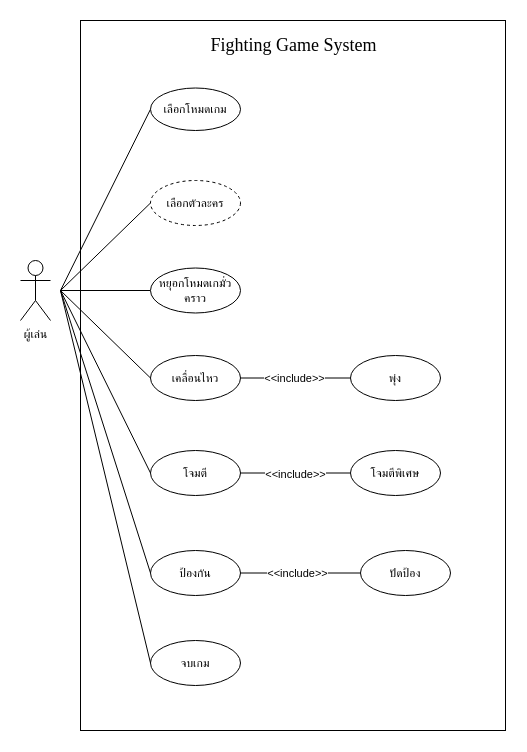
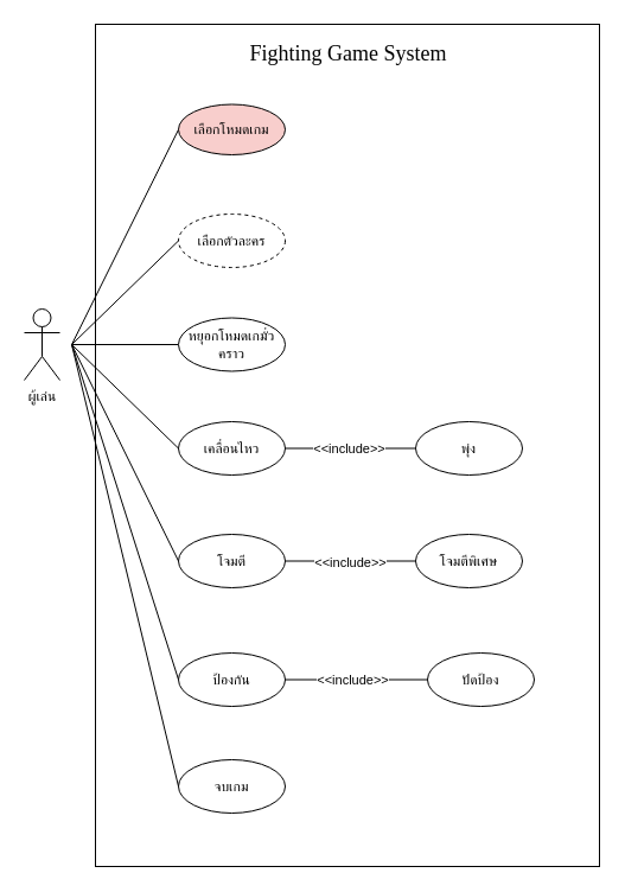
  <mxCell id="0" />
  <mxCell id="1" parent="0" />
  <mxCell id="2" value="" style="rounded=0;whiteSpace=wrap;html=1;" parent="1" vertex="1"><mxGeometry x="80" y="20" width="425" height="710" as="geometry" /></mxCell>
  <mxCell id="3" style="rounded=0;orthogonalLoop=1;jettySize=auto;html=1;entryX=0;entryY=0.5;entryDx=0;entryDy=0;endArrow=none;startFill=0;" edge="1" parent="1" target="30"><mxGeometry relative="1" as="geometry"><mxPoint x="60" y="290" as="sourcePoint" /></mxGeometry></mxCell>
  <mxCell id="4" value="ผู้เล่น" style="shape=umlActor;verticalLabelPosition=bottom;verticalAlign=top;html=1;outlineConnect=0;" parent="1" vertex="1"><mxGeometry x="20" y="260" width="30" height="60" as="geometry" /></mxCell>
  <mxCell id="5" style="rounded=0;orthogonalLoop=1;jettySize=auto;html=1;entryX=0;entryY=0.5;entryDx=0;entryDy=0;endArrow=none;startFill=0;" parent="1" target="7" edge="1"><mxGeometry relative="1" as="geometry"><mxPoint x="60" y="290" as="sourcePoint" /></mxGeometry></mxCell>
  <mxCell id="6" style="rounded=0;orthogonalLoop=1;jettySize=auto;html=1;entryX=0;entryY=0.5;entryDx=0;entryDy=0;endArrow=none;startFill=0;" parent="1" target="8" edge="1"><mxGeometry relative="1" as="geometry"><mxPoint x="60" y="290" as="sourcePoint" /></mxGeometry></mxCell>
- <mxCell id="7" value="เลือกโหมดเกม" style="ellipse;whiteSpace=wrap;html=1;" parent="1" vertex="1"><mxGeometry x="150" y="87.5" width="90" height="42.5" as="geometry" /></mxCell>
+ <mxCell id="7" value="เลือกโหมดเกม" style="ellipse;whiteSpace=wrap;html=1;fillColor=#f8cecc;" parent="1" vertex="1"><mxGeometry x="150" y="87.5" width="90" height="42.5" as="geometry" /></mxCell>
  <mxCell id="8" value="เลือกตัวละคร" style="ellipse;whiteSpace=wrap;html=1;dashed=1;" parent="1" vertex="1"><mxGeometry x="150" y="180" width="90" height="45" as="geometry" /></mxCell>
  <mxCell id="9" style="rounded=0;orthogonalLoop=1;jettySize=auto;html=1;entryX=0;entryY=0.5;entryDx=0;entryDy=0;endArrow=none;startFill=0;" parent="1" target="25" edge="1"><mxGeometry relative="1" as="geometry"><mxPoint x="60" y="290" as="sourcePoint" /></mxGeometry></mxCell>
  <mxCell id="10" style="rounded=0;orthogonalLoop=1;jettySize=auto;html=1;entryX=0;entryY=0.5;entryDx=0;entryDy=0;endArrow=none;startFill=0;" parent="1" target="22" edge="1"><mxGeometry relative="1" as="geometry"><mxPoint x="60" y="290" as="sourcePoint" /></mxGeometry></mxCell>
  <mxCell id="11" style="rounded=0;orthogonalLoop=1;jettySize=auto;html=1;entryX=0;entryY=0.5;entryDx=0;entryDy=0;endArrow=none;startFill=0;" parent="1" target="15" edge="1"><mxGeometry relative="1" as="geometry"><mxPoint x="60" y="290" as="sourcePoint" /></mxGeometry></mxCell>
  <mxCell id="12" style="rounded=0;orthogonalLoop=1;jettySize=auto;html=1;entryX=0;entryY=0.5;entryDx=0;entryDy=0;endArrow=none;startFill=0;" parent="1" target="16" edge="1"><mxGeometry relative="1" as="geometry"><mxPoint x="60" y="290" as="sourcePoint" /></mxGeometry></mxCell>
  <mxCell id="13" style="edgeStyle=orthogonalEdgeStyle;rounded=0;orthogonalLoop=1;jettySize=auto;html=1;endArrow=none;startFill=0;" parent="1" source="15" target="28" edge="1"><mxGeometry relative="1" as="geometry" /></mxCell>
  <mxCell id="14" value="&amp;lt;&amp;lt;include&amp;gt;&amp;gt;" style="edgeLabel;html=1;align=center;verticalAlign=middle;resizable=0;points=[];" parent="13" vertex="1" connectable="0"><mxGeometry x="-0.059" relative="1" as="geometry"><mxPoint as="offset" /></mxGeometry></mxCell>
  <mxCell id="15" value="ป้องกัน" style="ellipse;whiteSpace=wrap;html=1;" parent="1" vertex="1"><mxGeometry x="150" y="550" width="90" height="45" as="geometry" /></mxCell>
  <mxCell id="16" value="หยุอกโหมดเกมั่วคราว" style="ellipse;whiteSpace=wrap;html=1;" parent="1" vertex="1"><mxGeometry x="150" y="267.5" width="90" height="45" as="geometry" /></mxCell>
  <mxCell id="17" style="edgeStyle=orthogonalEdgeStyle;rounded=0;orthogonalLoop=1;jettySize=auto;html=1;entryX=0;entryY=0.5;entryDx=0;entryDy=0;endArrow=none;startFill=0;" parent="1" source="22" target="26" edge="1"><mxGeometry relative="1" as="geometry" /></mxCell>
  <mxCell id="18" value="&lt;span style=&quot;color: rgba(0, 0, 0, 0); font-family: monospace; font-size: 0px; text-align: start; background-color: rgb(236, 236, 236);&quot;&gt;%3CmxGraphModel%3E%3Croot%3E%3CmxCell%20id%3D%220%22%2F%3E%3CmxCell%20id%3D%221%22%20parent%3D%220%22%2F%3E%3CmxCell%20id%3D%222%22%20value%3D%22%26amp%3Blt%3B%26amp%3Blt%3Binclude%26amp%3Bgt%3B%26amp%3Bgt%3B%22%20style%3D%22edgeLabel%3Bhtml%3D1%3Balign%3Dcenter%3BverticalAlign%3Dmiddle%3Bresizable%3D0%3Bpoints%3D%5B%5D%3B%22%20vertex%3D%221%22%20connectable%3D%220%22%20parent%3D%221%22%3E%3CmxGeometry%20x%3D%221169%22%20y%3D%22618.5%22%20as%3D%22geometry%22%2F%3E%3C%2FmxCell%3E%3C%2Froot%3E%3C%2FmxGraphModel%3E&lt;/span&gt;" style="edgeLabel;html=1;align=center;verticalAlign=middle;resizable=0;points=[];" parent="17" vertex="1" connectable="0"><mxGeometry x="-0.164" y="-1" relative="1" as="geometry"><mxPoint y="1" as="offset" /></mxGeometry></mxCell>
  <mxCell id="19" value="&lt;span style=&quot;color: rgba(0, 0, 0, 0); font-family: monospace; font-size: 0px; text-align: start; background-color: rgb(236, 236, 236);&quot;&gt;%3CmxGraphModel%3E%3Croot%3E%3CmxCell%20id%3D%220%22%2F%3E%3CmxCell%20id%3D%221%22%20parent%3D%220%22%2F%3E%3CmxCell%20id%3D%222%22%20value%3D%22%26amp%3Blt%3B%26amp%3Blt%3Binclude%26amp%3Bgt%3B%26amp%3Bgt%3B%22%20style%3D%22edgeLabel%3Bhtml%3D1%3Balign%3Dcenter%3BverticalAlign%3Dmiddle%3Bresizable%3D0%3Bpoints%3D%5B%5D%3B%22%20vertex%3D%221%22%20connectable%3D%220%22%20parent%3D%221%22%3E%3CmxGeometry%20x%3D%221176%22%20y%3D%22812.5%22%20as%3D%22geometry%22%2F%3E%3C%2FmxCell%3E%3C%2Froot%3E%3C%2FmxGraphModel%3E&lt;/span&gt;&lt;span style=&quot;color: rgba(0, 0, 0, 0); font-family: monospace; font-size: 0px; text-align: start; background-color: rgb(236, 236, 236);&quot;&gt;%3CmxGraphModel%3E%3Croot%3E%3CmxCell%20id%3D%220%22%2F%3E%3CmxCell%20id%3D%221%22%20parent%3D%220%22%2F%3E%3CmxCell%20id%3D%222%22%20value%3D%22%26amp%3Blt%3B%26amp%3Blt%3Binclude%26amp%3Bgt%3B%26amp%3Bgt%3B%22%20style%3D%22edgeLabel%3Bhtml%3D1%3Balign%3Dcenter%3BverticalAlign%3Dmiddle%3Bresizable%3D0%3Bpoints%3D%5B%5D%3B%22%20vertex%3D%221%22%20connectable%3D%220%22%20parent%3D%221%22%3E%3CmxGeometry%20x%3D%221176%22%20y%3D%22812.5%22%20as%3D%22geometry%22%2F%3E%3C%2FmxCell%3E%3C%2Froot%3E%3C%2FmxGraphModel%3E&lt;/span&gt;" style="edgeLabel;html=1;align=center;verticalAlign=middle;resizable=0;points=[];" parent="17" vertex="1" connectable="0"><mxGeometry x="-0.109" y="-1" relative="1" as="geometry"><mxPoint y="1" as="offset" /></mxGeometry></mxCell>
  <mxCell id="20" value="&lt;span style=&quot;color: rgba(0, 0, 0, 0); font-family: monospace; font-size: 0px; text-align: start; background-color: rgb(236, 236, 236);&quot;&gt;%3CmxGraphModel%3E%3Croot%3E%3CmxCell%20id%3D%220%22%2F%3E%3CmxCell%20id%3D%221%22%20parent%3D%220%22%2F%3E%3CmxCell%20id%3D%222%22%20value%3D%22%26amp%3Blt%3B%26amp%3Blt%3Binclude%26amp%3Bgt%3B%26amp%3Bgt%3B%22%20style%3D%22edgeLabel%3Bhtml%3D1%3Balign%3Dcenter%3BverticalAlign%3Dmiddle%3Bresizable%3D0%3Bpoints%3D%5B%5D%3B%22%20vertex%3D%221%22%20connectable%3D%220%22%20parent%3D%221%22%3E%3CmxGeometry%20x%3D%221176%22%20y%3D%22812.5%22%20as%3D%22geometry%22%2F%3E%3C%2FmxCell%3E%3C%2Froot%3E%3C%2FmxGraphModel%3E&lt;/span&gt;&lt;span style=&quot;color: rgba(0, 0, 0, 0); font-family: monospace; font-size: 0px; text-align: start; background-color: rgb(236, 236, 236);&quot;&gt;%3CmxGraphModel%3E%3Croot%3E%3CmxCell%20id%3D%220%22%2F%3E%3CmxCell%20id%3D%221%22%20parent%3D%220%22%2F%3E%3CmxCell%20id%3D%222%22%20value%3D%22%26amp%3Blt%3B%26amp%3Blt%3Binclude%26amp%3Bgt%3B%26amp%3Bgt%3B%22%20style%3D%22edgeLabel%3Bhtml%3D1%3Balign%3Dcenter%3BverticalAlign%3Dmiddle%3Bresizable%3D0%3Bpoints%3D%5B%5D%3B%22%20vertex%3D%221%22%20connectable%3D%220%22%20parent%3D%221%22%3E%3CmxGeometry%20x%3D%221176%22%20y%3D%22812.5%22%20as%3D%22geometry%22%2F%3E%3C%2FmxCell%3E%3C%2Froot%3E%3C%2FmxGraphModel%3E&lt;/span&gt;" style="edgeLabel;html=1;align=center;verticalAlign=middle;resizable=0;points=[];" parent="17" vertex="1" connectable="0"><mxGeometry x="-0.073" y="-1" relative="1" as="geometry"><mxPoint y="1" as="offset" /></mxGeometry></mxCell>
  <mxCell id="21" value="&amp;lt;&amp;lt;include&amp;gt;&amp;gt;" style="edgeLabel;html=1;align=center;verticalAlign=middle;resizable=0;points=[];" parent="17" vertex="1" connectable="0"><mxGeometry x="-0.018" relative="1" as="geometry"><mxPoint y="1" as="offset" /></mxGeometry></mxCell>
  <mxCell id="22" value="โจมตี" style="ellipse;whiteSpace=wrap;html=1;" parent="1" vertex="1"><mxGeometry x="150" y="450" width="90" height="45" as="geometry" /></mxCell>
  <mxCell id="23" value="" style="edgeStyle=orthogonalEdgeStyle;rounded=0;orthogonalLoop=1;jettySize=auto;html=1;endArrow=none;startFill=0;" parent="1" source="25" target="27" edge="1"><mxGeometry relative="1" as="geometry" /></mxCell>
  <mxCell id="24" value="&amp;lt;&amp;lt;include&amp;gt;&amp;gt;" style="edgeLabel;html=1;align=center;verticalAlign=middle;resizable=0;points=[];" parent="23" vertex="1" connectable="0"><mxGeometry x="-0.103" y="-1" relative="1" as="geometry"><mxPoint x="4" y="-1" as="offset" /></mxGeometry></mxCell>
  <mxCell id="25" value="เคลื่อนไหว" style="ellipse;whiteSpace=wrap;html=1;" parent="1" vertex="1"><mxGeometry x="150" y="355" width="90" height="45" as="geometry" /></mxCell>
  <mxCell id="26" value="โจมตีพิเศษ" style="ellipse;whiteSpace=wrap;html=1;" parent="1" vertex="1"><mxGeometry x="350" y="450" width="90" height="45" as="geometry" /></mxCell>
  <mxCell id="27" value="พุ่ง" style="ellipse;whiteSpace=wrap;html=1;" parent="1" vertex="1"><mxGeometry x="350" y="355" width="90" height="45" as="geometry" /></mxCell>
  <mxCell id="28" value="ปัดป้อง" style="ellipse;whiteSpace=wrap;html=1;" parent="1" vertex="1"><mxGeometry x="360" y="550" width="90" height="45" as="geometry" /></mxCell>
  <mxCell id="29" value="&lt;font style=&quot;font-size: 18px;&quot; face=&quot;Verdana&quot;&gt;Fighting Game System&lt;/font&gt;" style="text;html=1;align=center;verticalAlign=middle;resizable=0;points=[];autosize=1;strokeColor=none;fillColor=none;" parent="1" vertex="1"><mxGeometry x="177.5" y="25" width="230" height="40" as="geometry" /></mxCell>
  <mxCell id="30" value="จบเกม" style="ellipse;whiteSpace=wrap;html=1;" vertex="1" parent="1"><mxGeometry x="150" y="640" width="90" height="45" as="geometry" /></mxCell>
